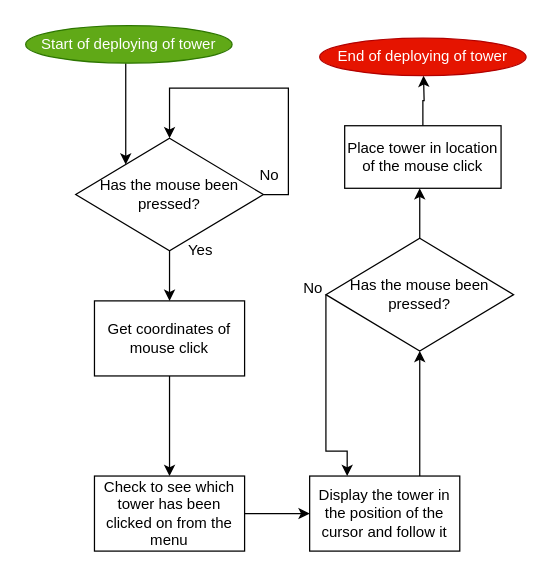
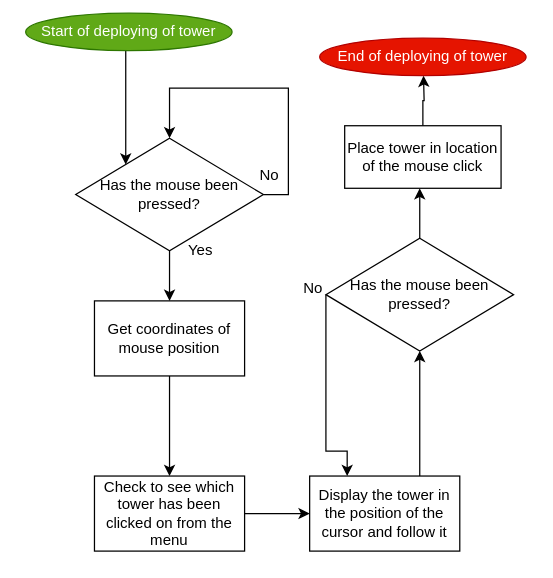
  <mxCell id="0" />
  <mxCell id="1" parent="0" />
  <mxCell id="2" style="edgeStyle=orthogonalEdgeStyle;rounded=0;orthogonalLoop=1;jettySize=auto;html=1;entryX=0.5;entryY=0;entryDx=0;entryDy=0;" edge="1" parent="1" source="3" target="3"><mxGeometry relative="1" as="geometry"><mxPoint x="135" y="70" as="targetPoint" /><Array as="points"><mxPoint x="230" y="155" /><mxPoint x="230" y="70" /><mxPoint x="135" y="70" /></Array></mxGeometry></mxCell>
  <mxCell id="3" value="Has the mouse been pressed?" style="rhombus;whiteSpace=wrap;html=1;" vertex="1" parent="1"><mxGeometry x="60" y="110" width="150" height="90" as="geometry" /></mxCell>
  <mxCell id="4" value="" style="endArrow=classic;html=1;exitX=0.5;exitY=1;exitDx=0;exitDy=0;" edge="1" parent="1" source="3"><mxGeometry width="50" height="50" relative="1" as="geometry"><mxPoint x="-70" y="440" as="sourcePoint" /><mxPoint x="135" y="240" as="targetPoint" /><Array as="points" /></mxGeometry></mxCell>
  <mxCell id="5" value="Yes" style="text;html=1;strokeColor=none;fillColor=none;align=center;verticalAlign=middle;whiteSpace=wrap;rounded=0;" vertex="1" parent="1"><mxGeometry x="140" y="190" width="40" height="20" as="geometry" /></mxCell>
  <mxCell id="6" value="" style="edgeStyle=orthogonalEdgeStyle;rounded=0;orthogonalLoop=1;jettySize=auto;html=1;" edge="1" parent="1" source="7" target="9"><mxGeometry relative="1" as="geometry" /></mxCell>
- <mxCell id="7" value="Get coordinates of mouse click" style="rounded=0;whiteSpace=wrap;html=1;" vertex="1" parent="1"><mxGeometry x="75" y="240" width="120" height="60" as="geometry" /></mxCell>
+ <mxCell id="7" value="Get coordinates of mouse position" style="rounded=0;whiteSpace=wrap;html=1;" vertex="1" parent="1"><mxGeometry x="75" y="240" width="120" height="60" as="geometry" /></mxCell>
  <mxCell id="8" value="" style="edgeStyle=orthogonalEdgeStyle;rounded=0;orthogonalLoop=1;jettySize=auto;html=1;" edge="1" parent="1" source="9" target="11"><mxGeometry relative="1" as="geometry" /></mxCell>
  <mxCell id="9" value="&lt;span&gt;Check to see which tower has been clicked on from the menu&lt;/span&gt;" style="rounded=0;whiteSpace=wrap;html=1;" vertex="1" parent="1"><mxGeometry x="75" y="380" width="120" height="60" as="geometry" /></mxCell>
  <mxCell id="10" style="edgeStyle=orthogonalEdgeStyle;rounded=0;orthogonalLoop=1;jettySize=auto;html=1;entryX=0.5;entryY=1;entryDx=0;entryDy=0;" edge="1" parent="1" source="11" target="15"><mxGeometry relative="1" as="geometry"><Array as="points"><mxPoint x="335" y="350" /><mxPoint x="335" y="350" /></Array></mxGeometry></mxCell>
  <mxCell id="11" value="Display the tower in the position of the cursor and follow it" style="rounded=0;whiteSpace=wrap;html=1;" vertex="1" parent="1"><mxGeometry x="247" y="380" width="120" height="60" as="geometry" /></mxCell>
  <mxCell id="12" value="No" style="text;html=1;strokeColor=none;fillColor=none;align=center;verticalAlign=middle;whiteSpace=wrap;rounded=0;" vertex="1" parent="1"><mxGeometry x="195" y="130" width="40" height="20" as="geometry" /></mxCell>
  <mxCell id="13" value="" style="edgeStyle=orthogonalEdgeStyle;rounded=0;orthogonalLoop=1;jettySize=auto;html=1;entryX=0.25;entryY=0;entryDx=0;entryDy=0;" edge="1" parent="1" source="15" target="11"><mxGeometry relative="1" as="geometry"><mxPoint x="280" y="360" as="targetPoint" /><Array as="points"><mxPoint x="260" y="360" /><mxPoint x="277" y="360" /></Array></mxGeometry></mxCell>
  <mxCell id="14" value="" style="edgeStyle=orthogonalEdgeStyle;rounded=0;orthogonalLoop=1;jettySize=auto;html=1;" edge="1" parent="1" source="15"><mxGeometry relative="1" as="geometry"><mxPoint x="335" y="150" as="targetPoint" /></mxGeometry></mxCell>
  <mxCell id="15" value="Has the mouse been pressed?" style="rhombus;whiteSpace=wrap;html=1;" vertex="1" parent="1"><mxGeometry x="260" y="190" width="150" height="90" as="geometry" /></mxCell>
  <mxCell id="16" value="No" style="text;html=1;strokeColor=none;fillColor=none;align=center;verticalAlign=middle;whiteSpace=wrap;rounded=0;" vertex="1" parent="1"><mxGeometry x="230" y="220" width="40" height="20" as="geometry" /></mxCell>
  <mxCell id="17" value="" style="edgeStyle=orthogonalEdgeStyle;rounded=0;orthogonalLoop=1;jettySize=auto;html=1;" edge="1" parent="1" source="18" target="3"><mxGeometry relative="1" as="geometry"><Array as="points"><mxPoint x="100" y="90" /><mxPoint x="100" y="90" /></Array></mxGeometry></mxCell>
- <mxCell id="18" value="Start of deploying of tower" style="ellipse;whiteSpace=wrap;html=1;fillColor=#60a917;strokeColor=#2D7600;fontColor=#ffffff;" vertex="1" parent="1"><mxGeometry x="20" y="20" width="165" height="30" as="geometry" /></mxCell>
+ <mxCell id="18" value="Start of deploying of tower" style="ellipse;whiteSpace=wrap;html=1;fillColor=#60a917;strokeColor=#2D7600;fontColor=#ffffff;" vertex="1" parent="1"><mxGeometry x="20" y="10" width="165" height="30" as="geometry" /></mxCell>
  <mxCell id="19" value="" style="edgeStyle=orthogonalEdgeStyle;rounded=0;orthogonalLoop=1;jettySize=auto;html=1;" edge="1" parent="1" source="20"><mxGeometry relative="1" as="geometry"><mxPoint x="338" y="60" as="targetPoint" /></mxGeometry></mxCell>
  <mxCell id="20" value="Place tower in location of the mouse click" style="rounded=0;whiteSpace=wrap;html=1;" vertex="1" parent="1"><mxGeometry x="275" y="100" width="125" height="50" as="geometry" /></mxCell>
  <mxCell id="21" value="End of deploying of tower" style="ellipse;whiteSpace=wrap;html=1;fillColor=#e51400;strokeColor=#B20000;fontColor=#ffffff;" vertex="1" parent="1"><mxGeometry x="255" y="30" width="165" height="30" as="geometry" /></mxCell>
